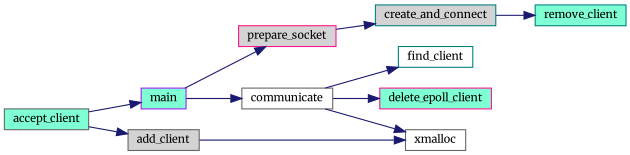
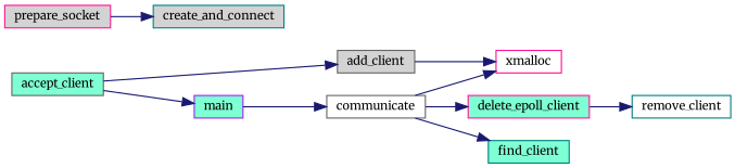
  digraph {
    fontname=Merriweather
    rankdir=LR
    node [color=gray40 fillcolor=aquamarine fontname=Merriweather fontsize=10 shape=record style=filled]
    edge [color=midnightblue fontname=Merriweather fontsize=10 labelfontname=Helvetica labelfontsize=10 style=solid]
    n1 [color=purple fontcolor=black height=0.2 label=main width=0.4]
    n2 [fillcolor=white height=0.2 label=communicate width=0.4]
    n3 [color=deeppink fillcolor=lightgrey height=0.2 label=prepare_socket width=0.4]
    n4 [height=0.2 label=accept_client width=0.4]
    n5 [fillcolor=lightgrey height=0.2 label=add_client width=0.4]
-   n6 [fillcolor=white height=0.2 label=xmalloc width=0.4]
+   n6 [color=deeppink fillcolor=white height=0.2 label=xmalloc width=0.4]
    n7 [color=deeppink height=0.2 label=delete_epoll_client width=0.4]
-   n8 [color=teal fillcolor=white height=0.2 label=find_client width=0.4]
+   n8 [color=teal height=0.2 label=find_client width=0.4]
    n9 [color=teal fillcolor=lightgrey height=0.2 label=create_and_connect width=0.4]
-   n10 [color=teal height=0.2 label=remove_client width=0.4]
+   n10 [color=teal fillcolor=white height=0.2 label=remove_client width=0.4]
    n1 -> n2
-   n1 -> n3
    n2 -> n6
    n2 -> n7
    n2 -> n8
    n3 -> n9
    n4 -> n1
    n4 -> n5
    n5 -> n6
-   n9 -> n10
+   n7 -> n10
  }
